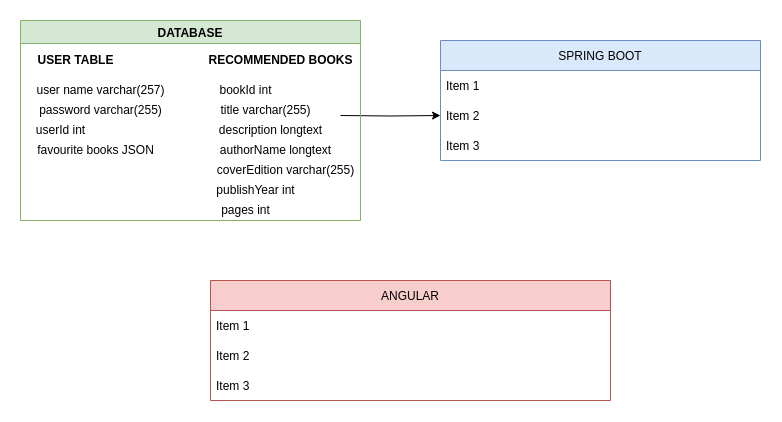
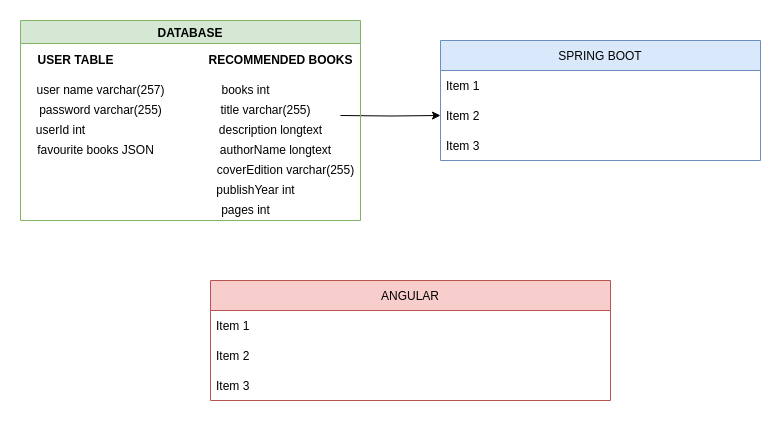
  <mxCell id="0" />
  <mxCell id="1" parent="0" />
  <mxCell id="2" value="SPRING BOOT" style="swimlane;fontStyle=0;childLayout=stackLayout;horizontal=1;startSize=30;horizontalStack=0;resizeParent=1;resizeParentMax=0;resizeLast=0;collapsible=1;marginBottom=0;fillColor=#dae8fc;strokeColor=#6c8ebf;" parent="1" vertex="1"><mxGeometry x="440" y="40" width="320" height="120" as="geometry" /></mxCell>
  <mxCell id="3" value="Item 1" style="text;strokeColor=none;fillColor=none;align=left;verticalAlign=middle;spacingLeft=4;spacingRight=4;overflow=hidden;points=[[0,0.5],[1,0.5]];portConstraint=eastwest;rotatable=0;" parent="2" vertex="1"><mxGeometry y="30" width="320" height="30" as="geometry" /></mxCell>
  <mxCell id="4" value="Item 2" style="text;strokeColor=none;fillColor=none;align=left;verticalAlign=middle;spacingLeft=4;spacingRight=4;overflow=hidden;points=[[0,0.5],[1,0.5]];portConstraint=eastwest;rotatable=0;" parent="2" vertex="1"><mxGeometry y="60" width="320" height="30" as="geometry" /></mxCell>
  <mxCell id="5" value="Item 3" style="text;strokeColor=none;fillColor=none;align=left;verticalAlign=middle;spacingLeft=4;spacingRight=4;overflow=hidden;points=[[0,0.5],[1,0.5]];portConstraint=eastwest;rotatable=0;" parent="2" vertex="1"><mxGeometry y="90" width="320" height="30" as="geometry" /></mxCell>
  <mxCell id="6" value="ANGULAR" style="swimlane;fontStyle=0;childLayout=stackLayout;horizontal=1;startSize=30;horizontalStack=0;resizeParent=1;resizeParentMax=0;resizeLast=0;collapsible=1;marginBottom=0;fillColor=#f8cecc;strokeColor=#b85450;" parent="1" vertex="1"><mxGeometry x="210" y="280" width="400" height="120" as="geometry" /></mxCell>
  <mxCell id="7" value="Item 1" style="text;strokeColor=none;fillColor=none;align=left;verticalAlign=middle;spacingLeft=4;spacingRight=4;overflow=hidden;points=[[0,0.5],[1,0.5]];portConstraint=eastwest;rotatable=0;" parent="6" vertex="1"><mxGeometry y="30" width="400" height="30" as="geometry" /></mxCell>
  <mxCell id="8" value="Item 2" style="text;strokeColor=none;fillColor=none;align=left;verticalAlign=middle;spacingLeft=4;spacingRight=4;overflow=hidden;points=[[0,0.5],[1,0.5]];portConstraint=eastwest;rotatable=0;" parent="6" vertex="1"><mxGeometry y="60" width="400" height="30" as="geometry" /></mxCell>
  <mxCell id="9" value="Item 3" style="text;strokeColor=none;fillColor=none;align=left;verticalAlign=middle;spacingLeft=4;spacingRight=4;overflow=hidden;points=[[0,0.5],[1,0.5]];portConstraint=eastwest;rotatable=0;" parent="6" vertex="1"><mxGeometry y="90" width="400" height="30" as="geometry" /></mxCell>
  <mxCell id="10" style="edgeStyle=orthogonalEdgeStyle;rounded=0;orthogonalLoop=1;jettySize=auto;html=1;" parent="1" target="4" edge="1"><mxGeometry relative="1" as="geometry"><mxPoint x="340" y="115" as="sourcePoint" /></mxGeometry></mxCell>
  <mxCell id="11" value="DATABASE" style="swimlane;fillColor=#d5e8d4;strokeColor=#82b366;" parent="1" vertex="1"><mxGeometry x="20" y="20" width="340" height="200" as="geometry" /></mxCell>
  <mxCell id="12" value="&lt;b&gt;USER TABLE&lt;/b&gt;" style="text;html=1;align=center;verticalAlign=middle;resizable=0;points=[];autosize=1;strokeColor=none;fillColor=none;" parent="11" vertex="1"><mxGeometry x="10" y="30" width="90" height="20" as="geometry" /></mxCell>
  <mxCell id="13" value="user name varchar(257)" style="text;html=1;align=center;verticalAlign=middle;resizable=0;points=[];autosize=1;strokeColor=none;fillColor=none;" parent="11" vertex="1"><mxGeometry x="10" y="60" width="140" height="20" as="geometry" /></mxCell>
  <mxCell id="14" value="password varchar(255)" style="text;html=1;align=center;verticalAlign=middle;resizable=0;points=[];autosize=1;strokeColor=none;fillColor=none;" parent="11" vertex="1"><mxGeometry x="10" y="80" width="140" height="20" as="geometry" /></mxCell>
  <mxCell id="15" value="&lt;b&gt;RECOMMENDED BOOKS&lt;/b&gt;" style="text;html=1;align=center;verticalAlign=middle;resizable=0;points=[];autosize=1;strokeColor=none;fillColor=none;" parent="11" vertex="1"><mxGeometry x="180" y="30" width="160" height="20" as="geometry" /></mxCell>
  <mxCell id="16" value="userId int" style="text;html=1;align=center;verticalAlign=middle;resizable=0;points=[];autosize=1;strokeColor=none;fillColor=none;" vertex="1" parent="11"><mxGeometry x="10" y="100" width="60" height="20" as="geometry" /></mxCell>
  <mxCell id="17" value="favourite books JSON" style="text;html=1;align=center;verticalAlign=middle;resizable=0;points=[];autosize=1;strokeColor=none;fillColor=none;" vertex="1" parent="11"><mxGeometry x="10" y="120" width="130" height="20" as="geometry" /></mxCell>
  <mxCell id="18" value="title varchar(255)" style="text;html=1;align=center;verticalAlign=middle;resizable=0;points=[];autosize=1;strokeColor=none;fillColor=none;" vertex="1" parent="11"><mxGeometry x="190" y="80" width="110" height="20" as="geometry" /></mxCell>
  <mxCell id="19" value="authorName longtext" style="text;html=1;align=center;verticalAlign=middle;resizable=0;points=[];autosize=1;strokeColor=none;fillColor=none;" vertex="1" parent="11"><mxGeometry x="190" y="120" width="130" height="20" as="geometry" /></mxCell>
- <mxCell id="20" value="bookId int" style="text;html=1;align=center;verticalAlign=middle;resizable=0;points=[];autosize=1;strokeColor=none;fillColor=none;" vertex="1" parent="11"><mxGeometry x="190" y="60" width="70" height="20" as="geometry" /></mxCell>
+ <mxCell id="20" value="books int" style="text;html=1;align=center;verticalAlign=middle;resizable=0;points=[];autosize=1;strokeColor=none;fillColor=none;" vertex="1" parent="11"><mxGeometry x="190" y="60" width="70" height="20" as="geometry" /></mxCell>
  <mxCell id="21" value="description longtext" style="text;html=1;align=center;verticalAlign=middle;resizable=0;points=[];autosize=1;strokeColor=none;fillColor=none;" vertex="1" parent="11"><mxGeometry x="190" y="100" width="120" height="20" as="geometry" /></mxCell>
  <mxCell id="22" value="coverEdition varchar(255)" style="text;html=1;align=center;verticalAlign=middle;resizable=0;points=[];autosize=1;strokeColor=none;fillColor=none;" vertex="1" parent="11"><mxGeometry x="190" y="140" width="150" height="20" as="geometry" /></mxCell>
  <mxCell id="23" value="publishYear int" style="text;html=1;align=center;verticalAlign=middle;resizable=0;points=[];autosize=1;strokeColor=none;fillColor=none;" vertex="1" parent="11"><mxGeometry x="190" y="160" width="90" height="20" as="geometry" /></mxCell>
  <mxCell id="24" value="pages int" style="text;html=1;align=center;verticalAlign=middle;resizable=0;points=[];autosize=1;strokeColor=none;fillColor=none;" vertex="1" parent="11"><mxGeometry x="195" y="180" width="60" height="20" as="geometry" /></mxCell>
